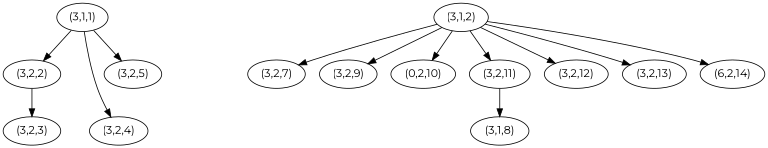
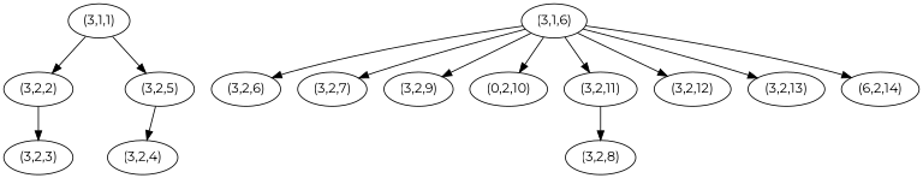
  digraph {
    concentrate=true
    fontname=Montserrat
    node [fontname=Montserrat ranksep=15000]
    edge [fontname=Montserrat]
    "(3,1,1)"
    "(3,2,2)"
    "(3,2,4)"
    "(3,2,5)"
    "(3,2,3)"
-   "(3,1,2)"
+   "(3,1,2)" [label="(3,1,6)"]
+   "(3,2,6)"
    "(3,2,7)"
    "(3,2,9)"
    n10 [label="(0,2,10)"]
    "(3,2,11)"
    "(3,2,12)"
    "(3,2,13)"
    n14 [label="(6,2,14)"]
-   "(3,2,8)" [label="(3,1,8)"]
+   "(3,2,8)"
    "(3,1,1)" -> "(3,2,2)"
-   "(3,1,1)" -> "(3,2,4)"
+   "(3,2,5)" -> "(3,2,4)"
    "(3,1,1)" -> "(3,2,5)"
    "(3,2,2)" -> "(3,2,3)"
+   "(3,1,2)" -> "(3,2,6)"
    "(3,1,2)" -> "(3,2,7)"
    "(3,1,2)" -> "(3,2,9)"
    "(3,1,2)" -> n10
    "(3,1,2)" -> "(3,2,11)"
    "(3,1,2)" -> "(3,2,12)"
    "(3,1,2)" -> "(3,2,13)"
    "(3,1,2)" -> n14
    "(3,2,11)" -> "(3,2,8)"
  }
